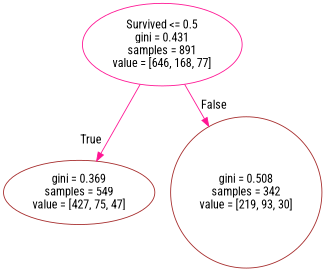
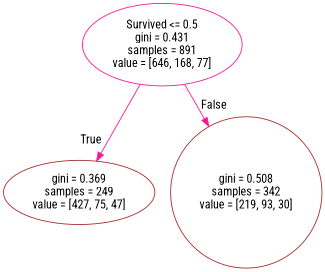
  digraph {
    fontname="Roboto Condensed"
    node [shape=ellipse color=brown fontname="Roboto Condensed"]
    edge [labeldistance=2.5 color=deeppink fontname="Roboto Condensed"]
    n1 [label="Survived <= 0.5\ngini = 0.431\nsamples = 891\nvalue = [646, 168, 77]" color=deeppink]
-   n2 [label="gini = 0.369\nsamples = 549\nvalue = [427, 75, 47]"]
+   n2 [label="gini = 0.369\nsamples = 249\nvalue = [427, 75, 47]"]
    n3 [label="gini = 0.508\nsamples = 342\nvalue = [219, 93, 30]" shape=circle]
    n1 -> n2 [headlabel=True labelangle=45]
    n1 -> n3 [headlabel=False labelangle=-45]
  }
